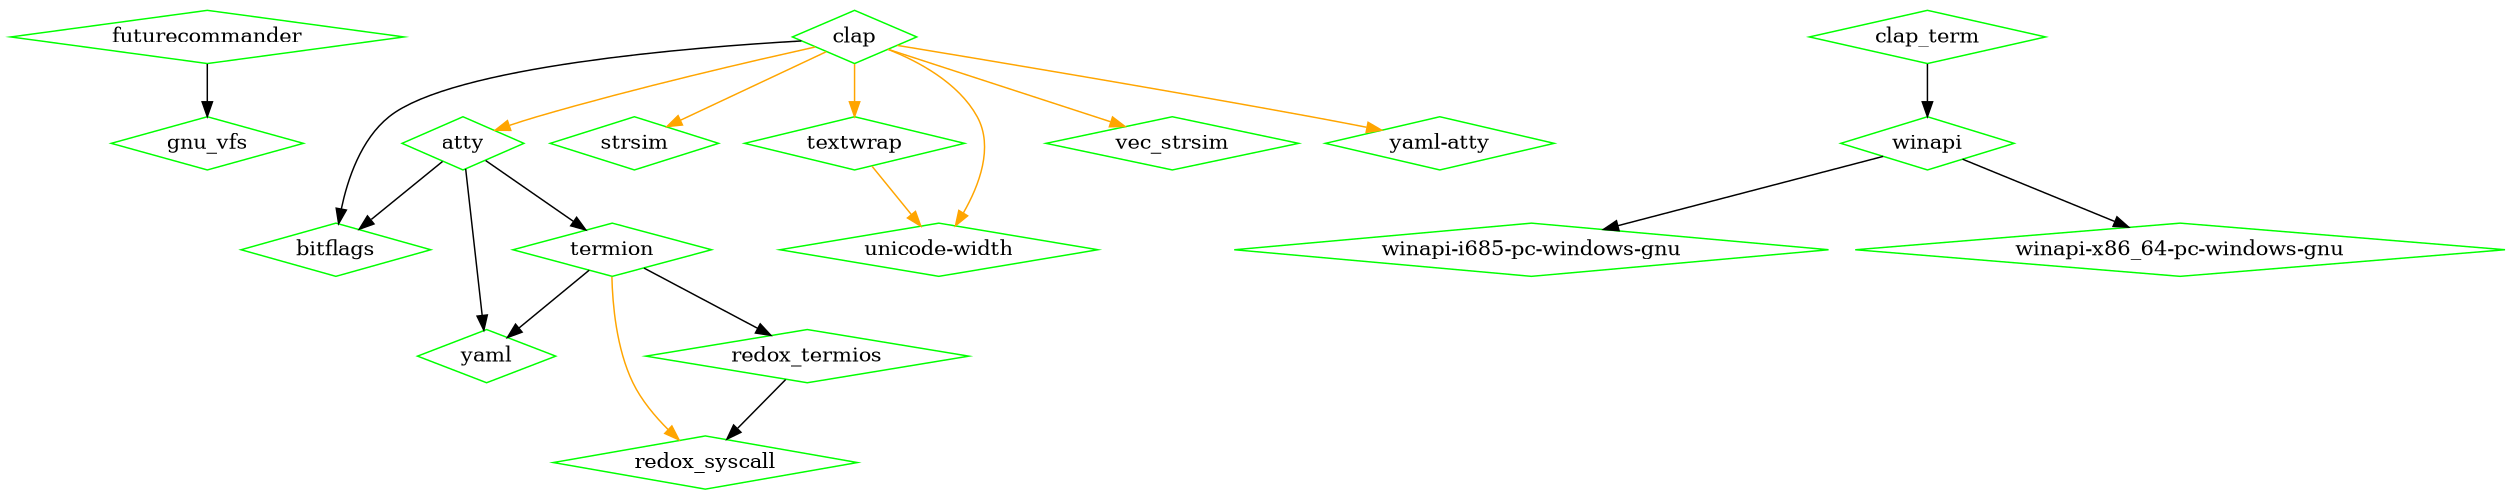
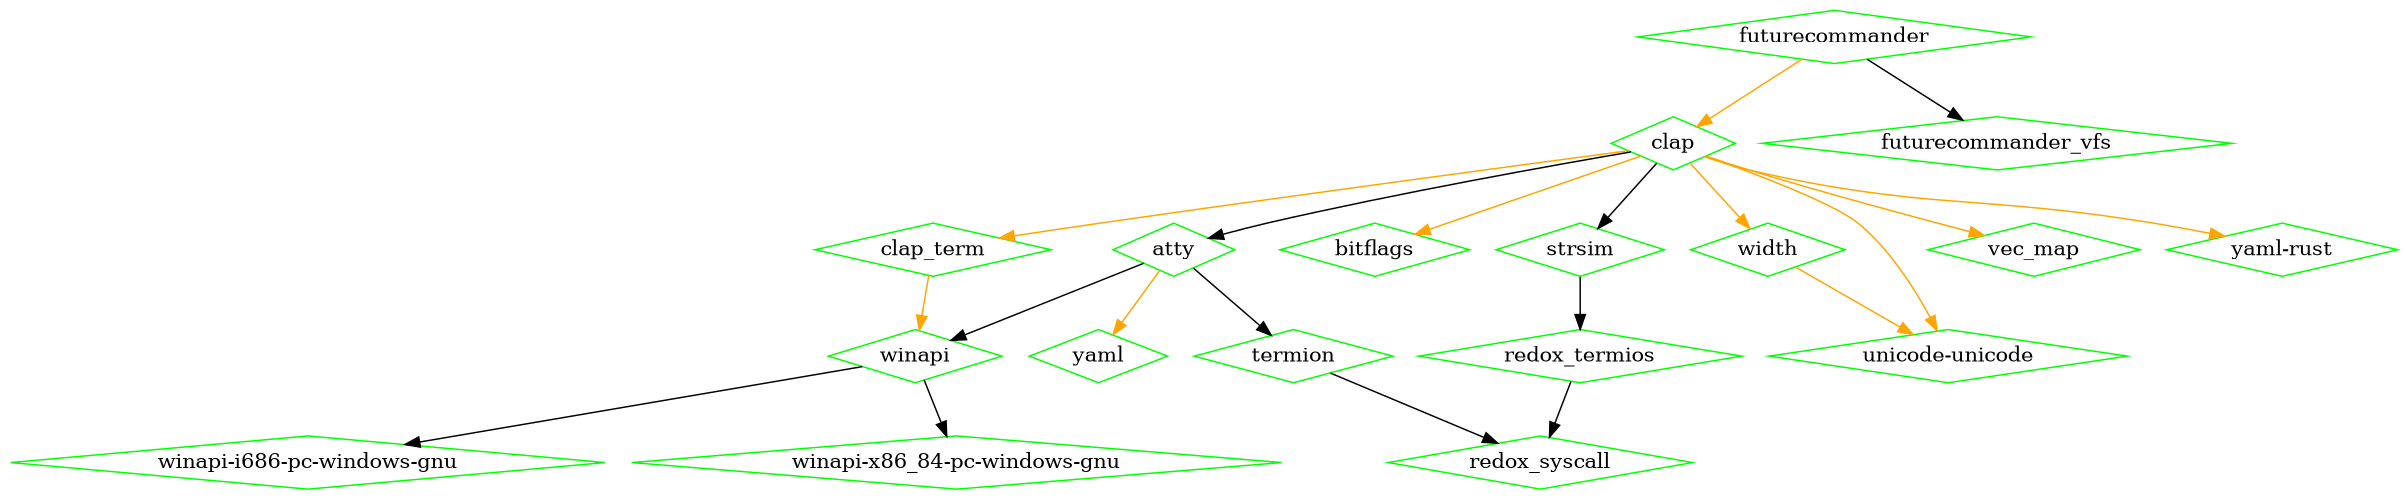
  digraph {
    fontname="DejaVu Serif"
    node [color=green fontname="DejaVu Serif" shape=diamond]
    edge [fontname="DejaVu Serif"]
    n1 [label=futurecommander]
    n2 [label=clap]
-   n3 [label=gnu_vfs]
+   n3 [label=futurecommander_vfs]
    n4 [label=clap_term]
    n5 [label=atty]
    n6 [label=bitflags]
    n7 [label=strsim]
-   n8 [label=textwrap]
-   n9 [label="unicode-width"]
-   n10 [label=vec_strsim]
-   n11 [label="yaml-atty"]
+   n8 [label=width]
+   n9 [label="unicode-unicode"]
+   n10 [label=vec_map]
+   n11 [label="yaml-rust"]
    n12 [label=winapi]
-   n13 [label="winapi-i685-pc-windows-gnu"]
-   n14 [label="winapi-x86_64-pc-windows-gnu"]
+   n13 [label="winapi-i686-pc-windows-gnu"]
+   n14 [label="winapi-x86_84-pc-windows-gnu"]
    n15 [label=yaml]
    n16 [label=termion]
    n17 [label=redox_syscall]
    n18 [label=redox_termios]
+   n1 -> n2 [color=orange]
    n1 -> n3
-   n2 -> n5 [color=orange]
-   n2 -> n6 [color=black]
-   n2 -> n7 [color=orange]
+   n2 -> n4 [color=orange]
+   n2 -> n5 [color=black]
+   n2 -> n6 [color=orange]
+   n2 -> n7 [color=black]
    n2 -> n8 [color=orange]
    n2 -> n9 [color=orange]
    n2 -> n10 [color=orange]
    n2 -> n11 [color=orange]
-   n4 -> n12
-   n5 -> n6
-   n5 -> n15
+   n4 -> n12 [color=orange]
+   n5 -> n12
+   n5 -> n15 [color=orange]
    n5 -> n16
    n8 -> n9 [color=orange]
    n12 -> n13
    n12 -> n14
-   n16 -> n15
-   n16 -> n17 [color=orange]
-   n16 -> n18
+   n16 -> n17
+   n7 -> n18
    n18 -> n17
  }
